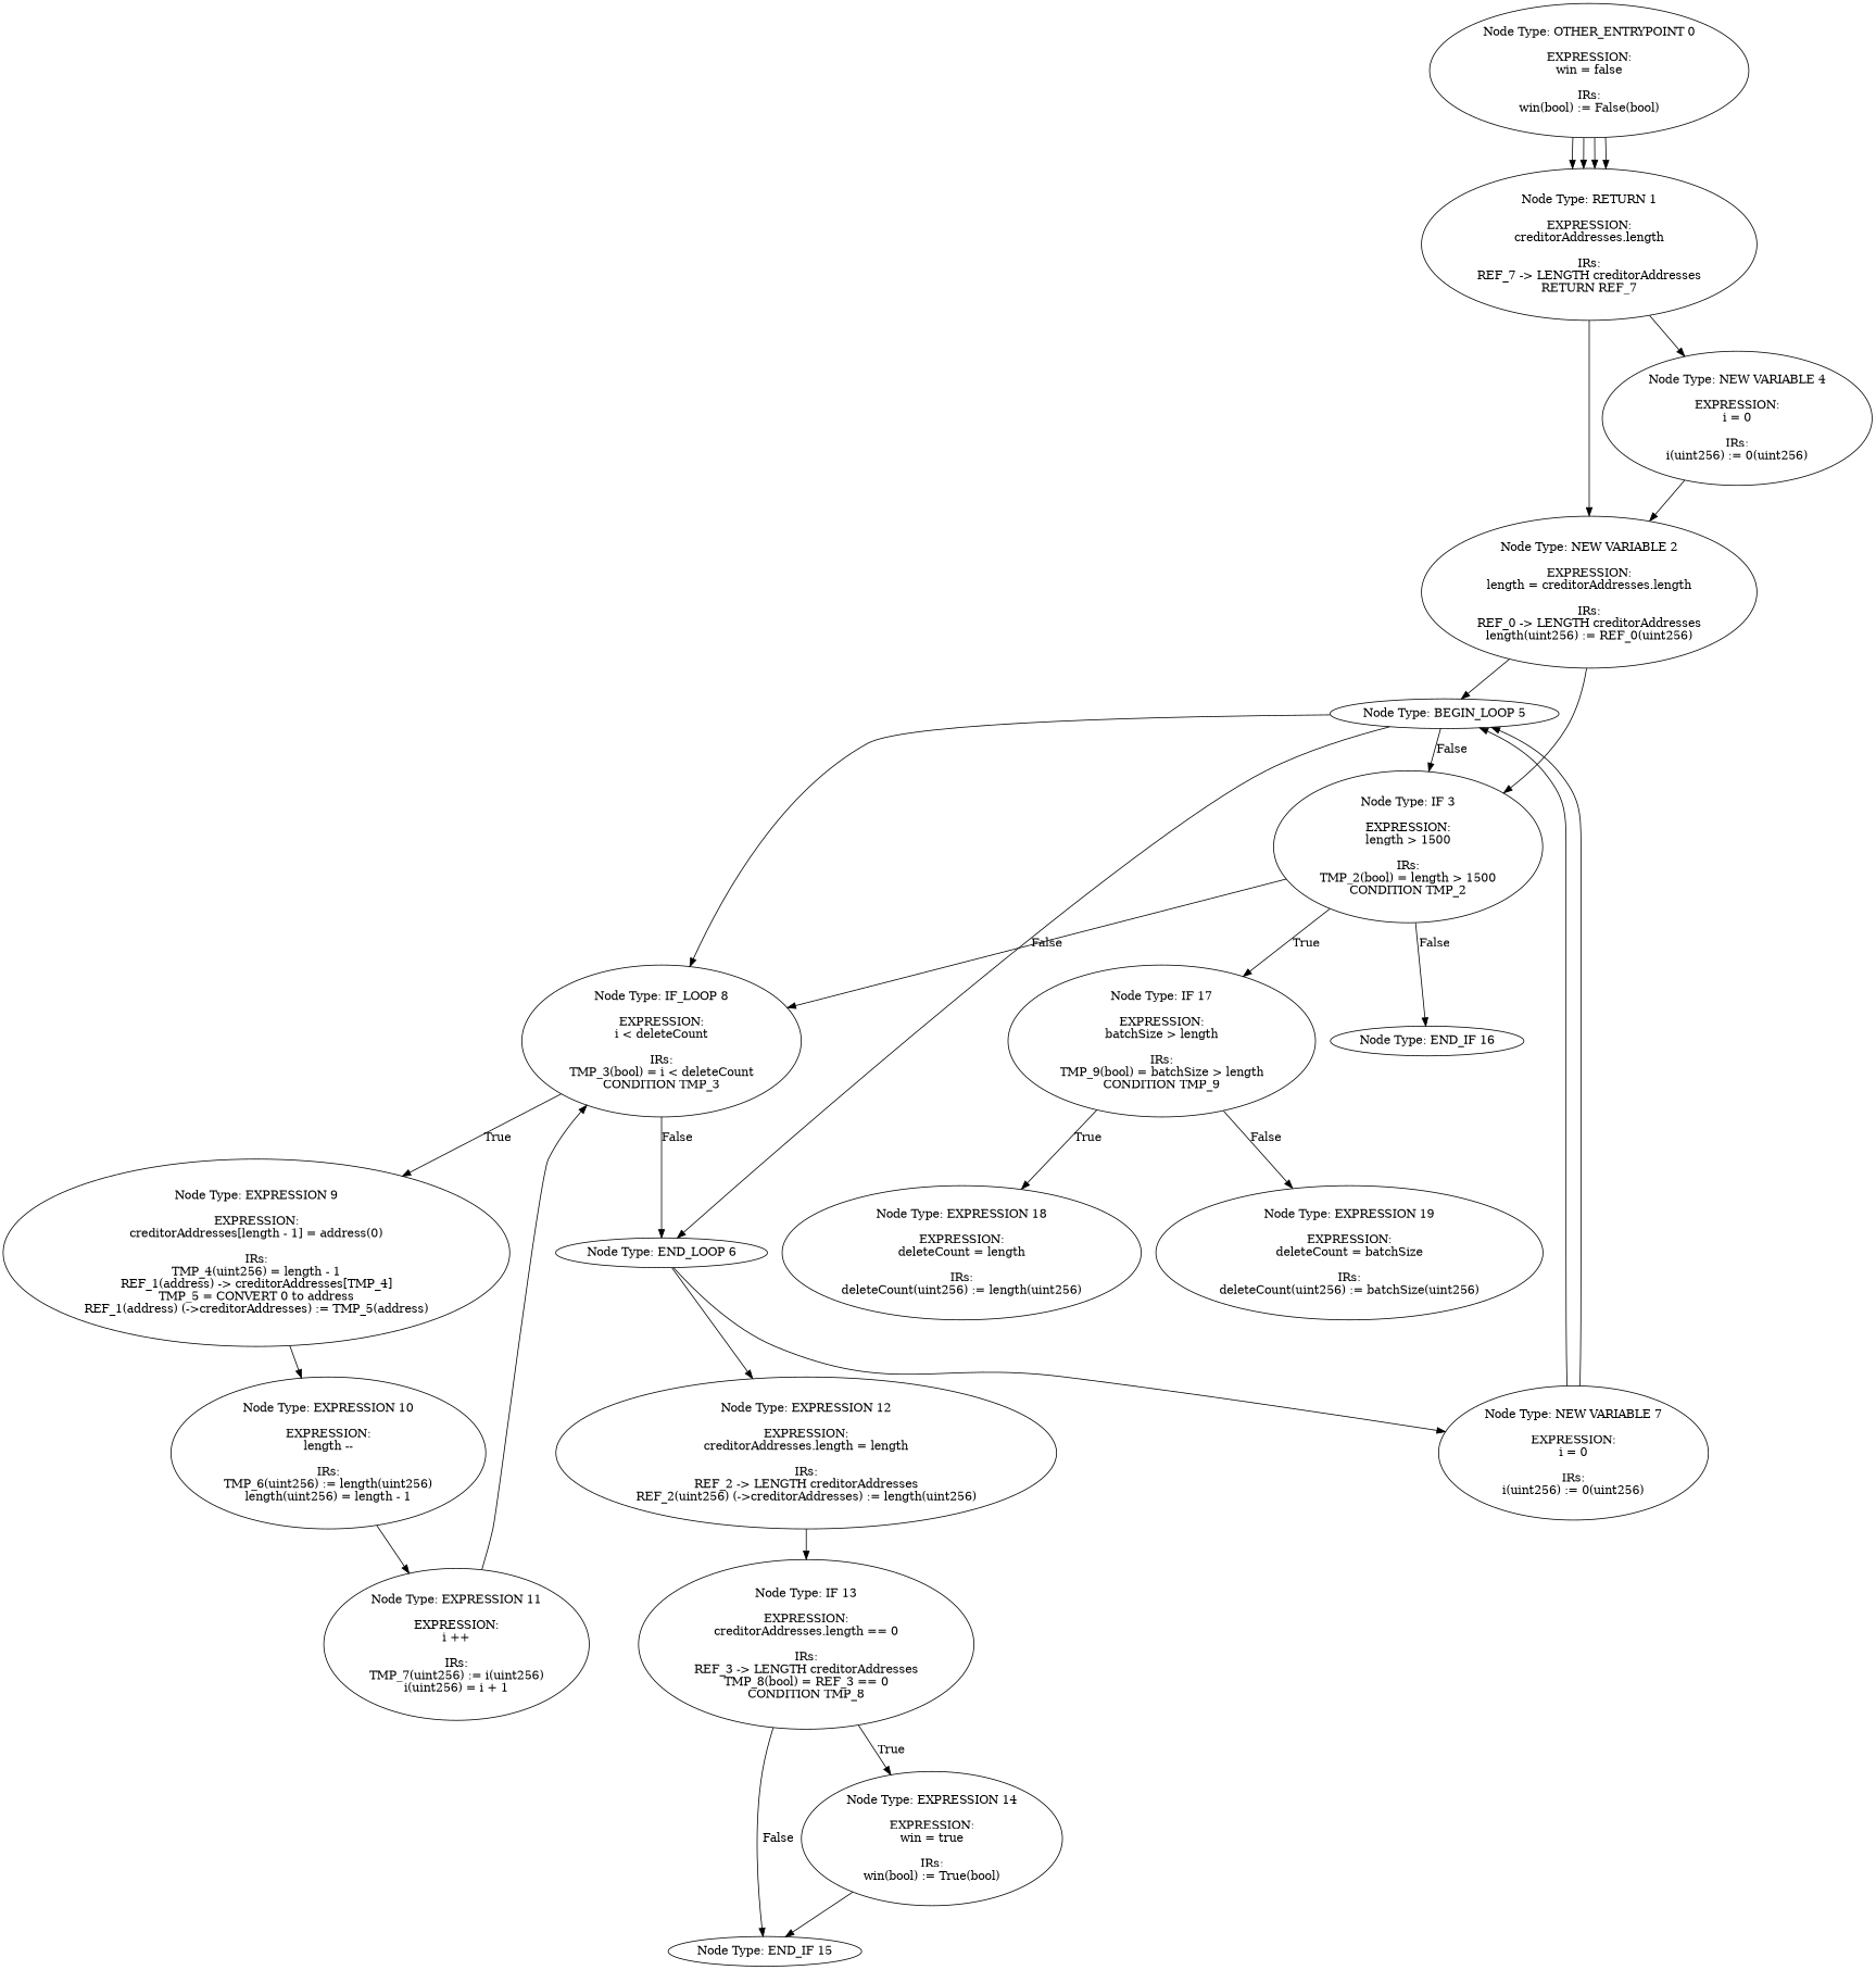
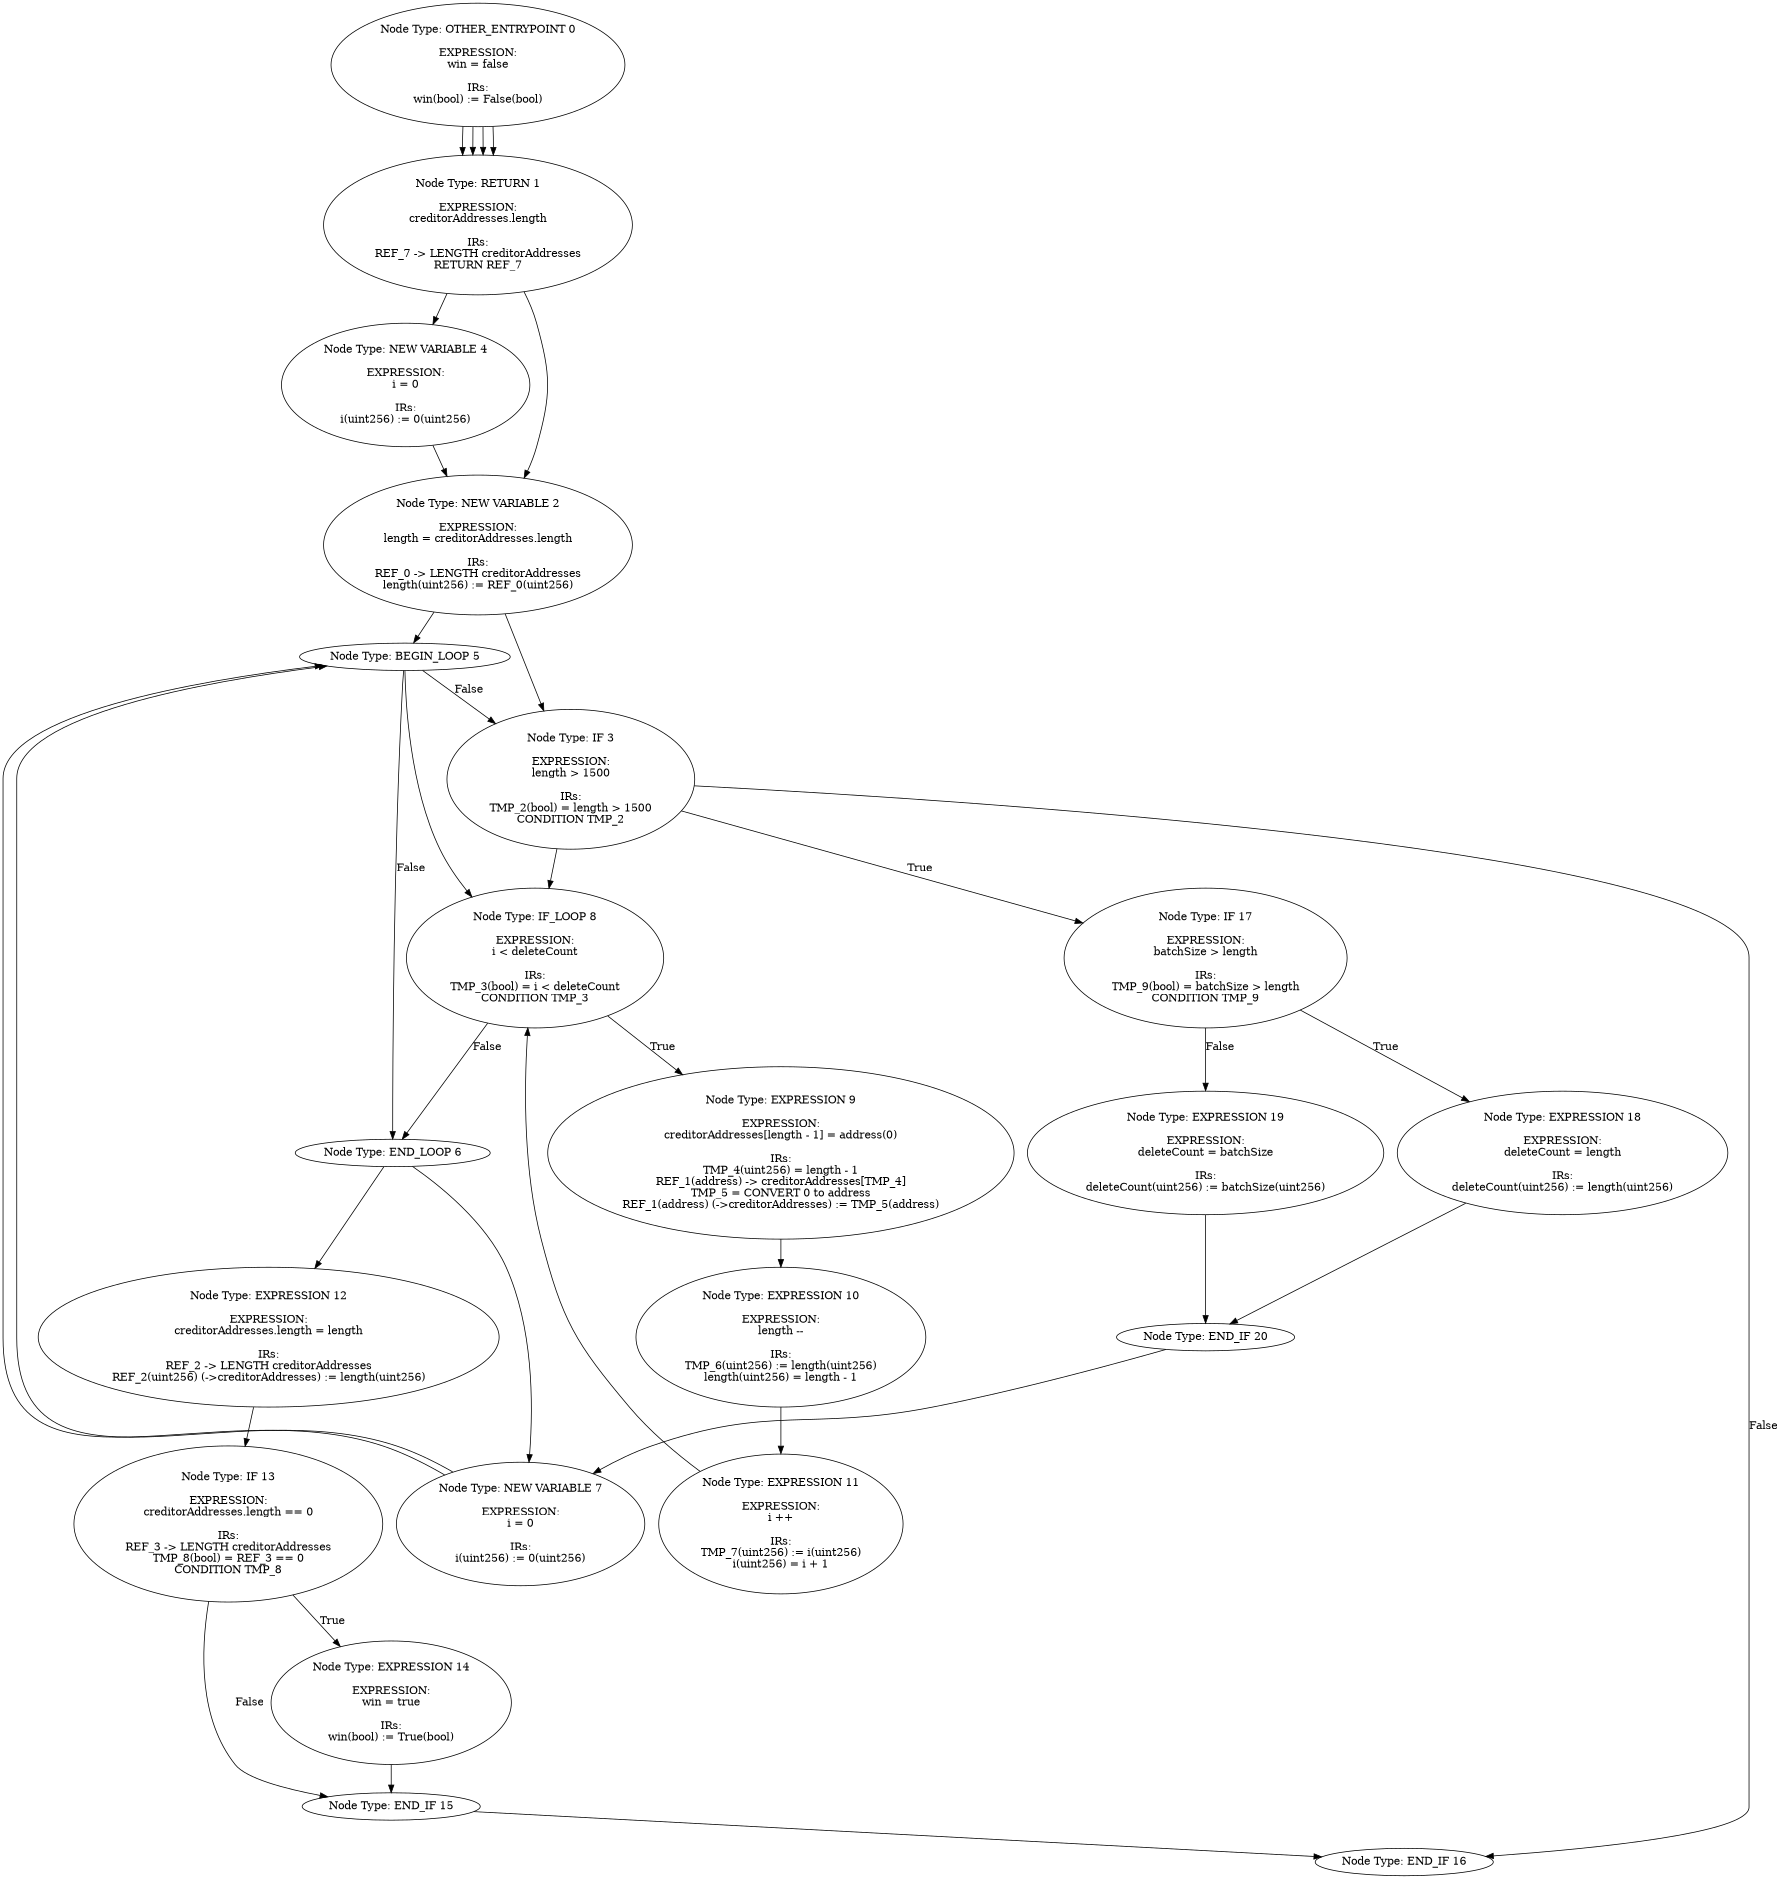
  digraph {
    n1 [label="Node Type: OTHER_ENTRYPOINT 0\n\nEXPRESSION:\nwin = false\n\nIRs:\nwin(bool) := False(bool)"]
    n2 [label="Node Type: RETURN 1\n\nEXPRESSION:\ncreditorAddresses.length\n\nIRs:\nREF_7 -> LENGTH creditorAddresses\nRETURN REF_7"]
    n3 [label="Node Type: NEW VARIABLE 4\n\nEXPRESSION:\ni = 0\n\nIRs:\ni(uint256) := 0(uint256)"]
    n4 [label="Node Type: NEW VARIABLE 2\n\nEXPRESSION:\nlength = creditorAddresses.length\n\nIRs:\nREF_0 -> LENGTH creditorAddresses\nlength(uint256) := REF_0(uint256)"]
    n5 [label="Node Type: BEGIN_LOOP 5\n"]
    n6 [label="Node Type: IF 3\n\nEXPRESSION:\nlength > 1500\n\nIRs:\nTMP_2(bool) = length > 1500\nCONDITION TMP_2"]
    n7 [label="Node Type: IF_LOOP 8\n\nEXPRESSION:\ni < deleteCount\n\nIRs:\nTMP_3(bool) = i < deleteCount\nCONDITION TMP_3"]
    n8 [label="Node Type: END_LOOP 6\n"]
    n9 [label="Node Type: IF 17\n\nEXPRESSION:\nbatchSize > length\n\nIRs:\nTMP_9(bool) = batchSize > length\nCONDITION TMP_9"]
    n10 [label="Node Type: END_IF 16\n"]
    n11 [label="Node Type: EXPRESSION 9\n\nEXPRESSION:\ncreditorAddresses[length - 1] = address(0)\n\nIRs:\nTMP_4(uint256) = length - 1\nREF_1(address) -> creditorAddresses[TMP_4]\nTMP_5 = CONVERT 0 to address\nREF_1(address) (->creditorAddresses) := TMP_5(address)"]
    n12 [label="Node Type: NEW VARIABLE 7\n\nEXPRESSION:\ni = 0\n\nIRs:\ni(uint256) := 0(uint256)"]
    n13 [label="Node Type: EXPRESSION 12\n\nEXPRESSION:\ncreditorAddresses.length = length\n\nIRs:\nREF_2 -> LENGTH creditorAddresses\nREF_2(uint256) (->creditorAddresses) := length(uint256)"]
    n14 [label="Node Type: EXPRESSION 18\n\nEXPRESSION:\ndeleteCount = length\n\nIRs:\ndeleteCount(uint256) := length(uint256)"]
    n15 [label="Node Type: EXPRESSION 19\n\nEXPRESSION:\ndeleteCount = batchSize\n\nIRs:\ndeleteCount(uint256) := batchSize(uint256)"]
    n16 [label="Node Type: EXPRESSION 10\n\nEXPRESSION:\nlength --\n\nIRs:\nTMP_6(uint256) := length(uint256)\nlength(uint256) = length - 1"]
    n17 [label="Node Type: IF 13\n\nEXPRESSION:\ncreditorAddresses.length == 0\n\nIRs:\nREF_3 -> LENGTH creditorAddresses\nTMP_8(bool) = REF_3 == 0\nCONDITION TMP_8"]
+   n18 [label="Node Type: END_IF 20\n"]
    n19 [label="Node Type: EXPRESSION 14\n\nEXPRESSION:\nwin = true\n\nIRs:\nwin(bool) := True(bool)"]
    n20 [label="Node Type: END_IF 15\n"]
    n21 [label="Node Type: EXPRESSION 11\n\nEXPRESSION:\ni ++\n\nIRs:\nTMP_7(uint256) := i(uint256)\ni(uint256) = i + 1"]
    n1 -> n2
    n1 -> n2
    n1 -> n2
    n1 -> n2
    n2 -> n3
    n2 -> n4
    n3 -> n4
    n4 -> n5
    n4 -> n6
    n5 -> n6 [label=False]
    n5 -> n7
    n5 -> n8 [label=False]
    n6 -> n7
    n6 -> n9 [label=True]
    n6 -> n10 [label=False]
    n7 -> n8 [label=False]
    n7 -> n11 [label=True]
    n8 -> n12
    n8 -> n13
    n9 -> n14 [label=True]
    n9 -> n15 [label=False]
    n11 -> n16
    n12 -> n5
    n12 -> n5
    n13 -> n17
+   n14 -> n18
+   n15 -> n18
    n16 -> n21
    n17 -> n19 [label=True]
    n17 -> n20 [label=False]
+   n18 -> n12
    n19 -> n20
+   n20 -> n10
    n21 -> n7
  }
